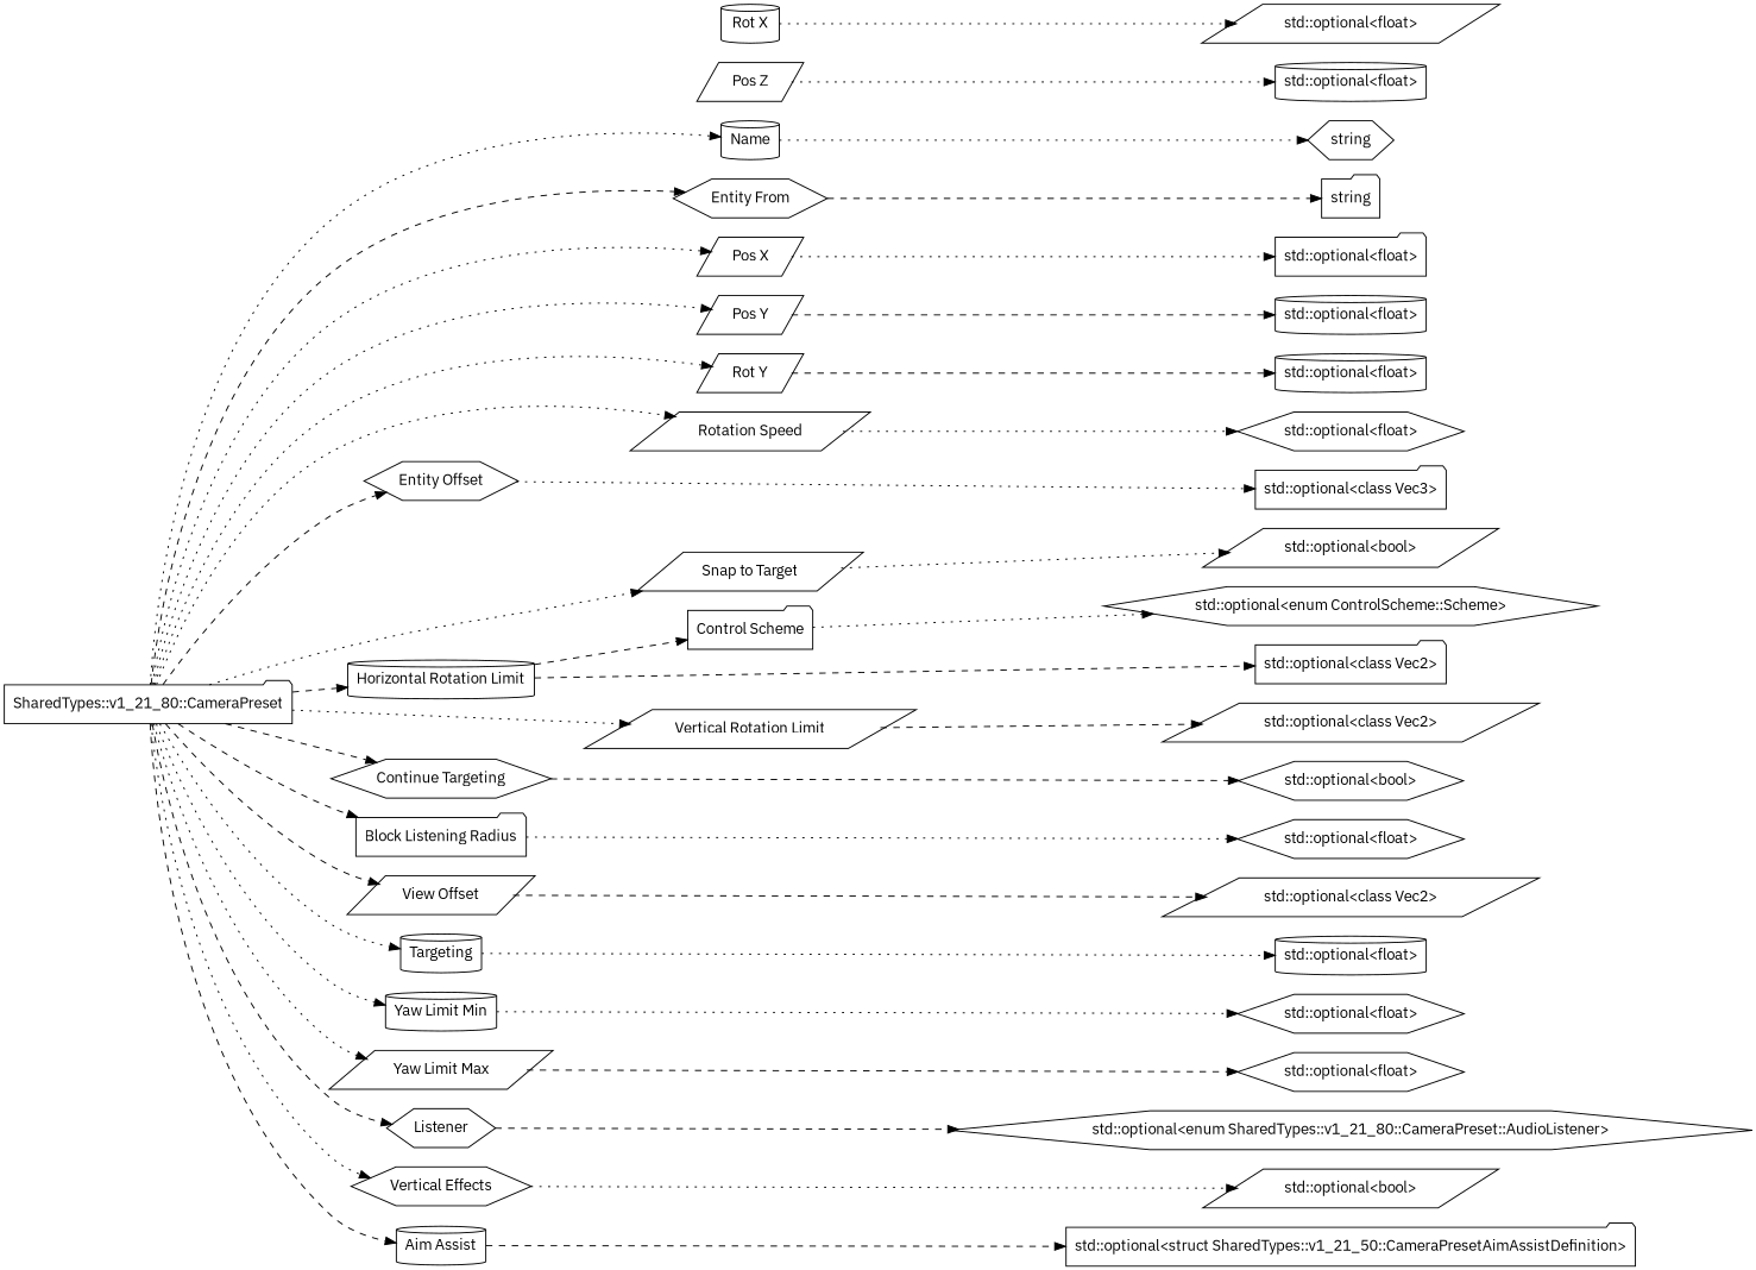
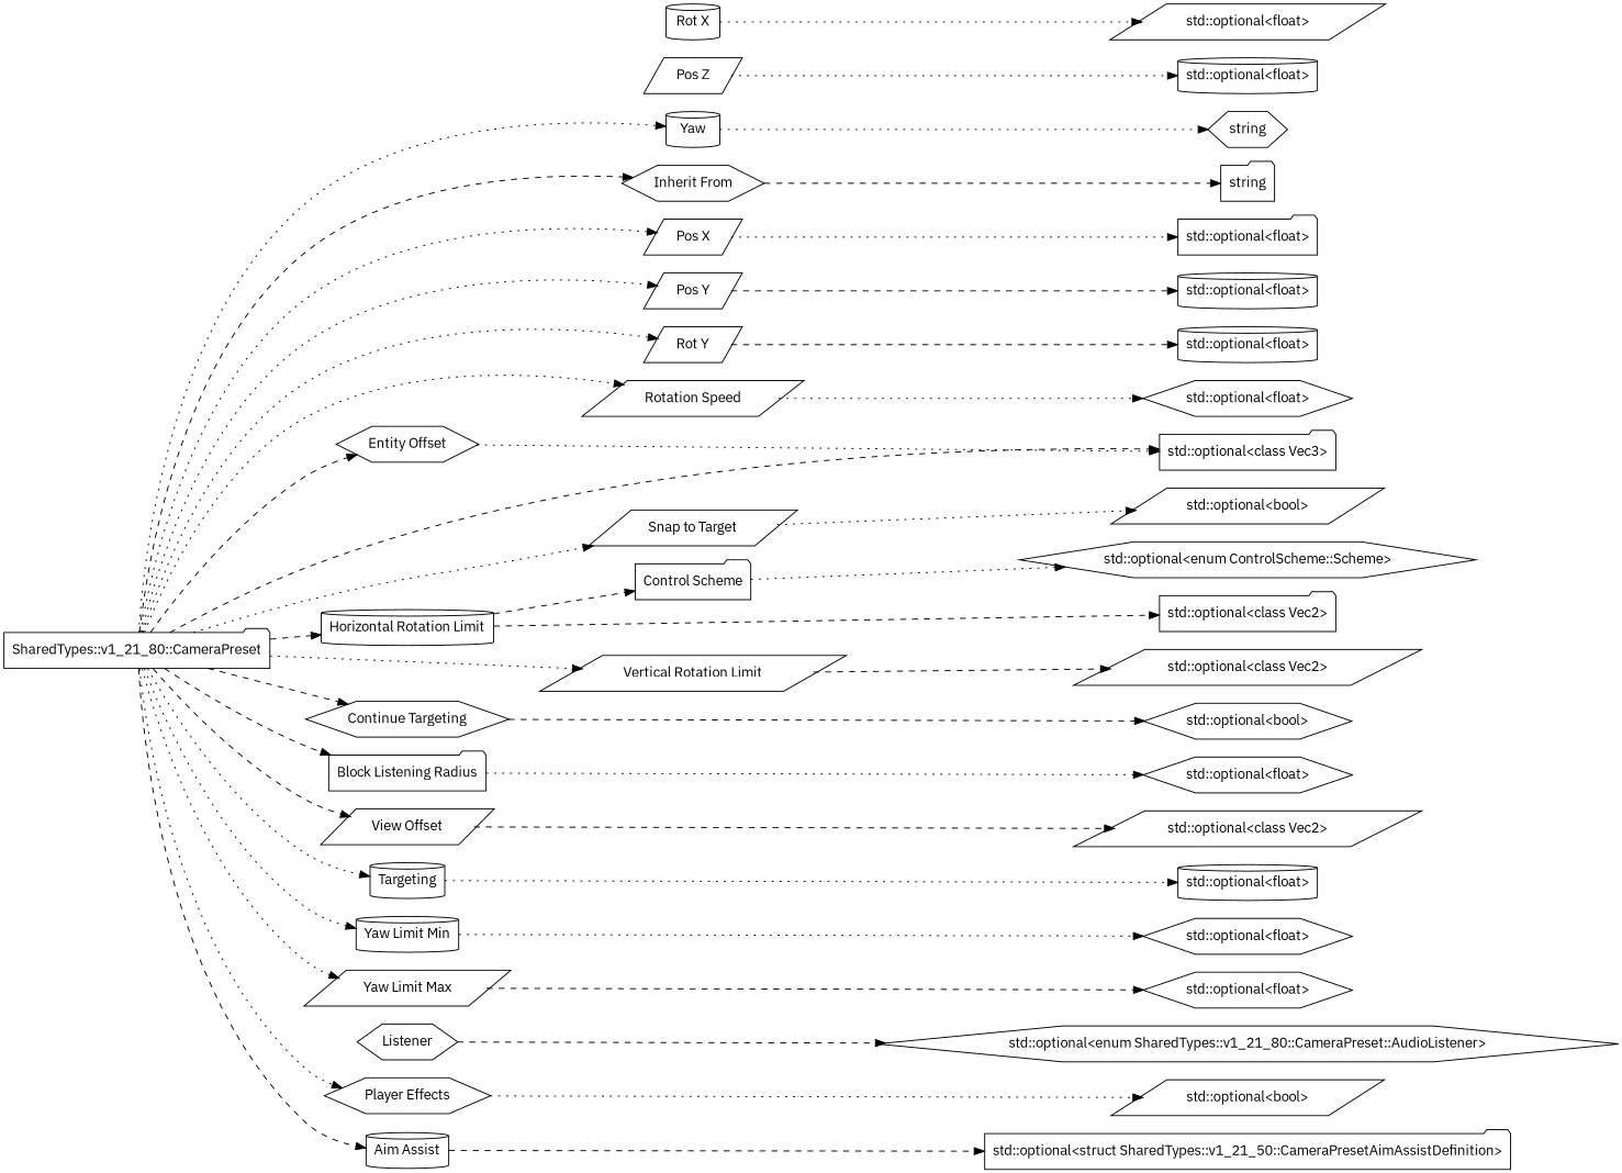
  digraph {
    fontname="IBM Plex Sans"
    rankdir=LR
    node [fontname="IBM Plex Sans" shape=parallelogram]
    edge [fontname="IBM Plex Sans" style=dotted]
    n1 [label=string shape=hexagon]
    n2 [label=string shape=folder]
    n3 [label="std::optional<float>" shape=folder]
    n4 [label="std::optional<float>" shape=cylinder]
    n5 [label="std::optional<float>" shape=cylinder]
    n6 [label="std::optional<float>"]
    n7 [label="std::optional<float>" shape=cylinder]
    n8 [label="std::optional<float>" shape=hexagon]
    n9 [label="std::optional<bool>"]
    n10 [label="std::optional<class Vec2>" shape=folder]
    n11 [label="std::optional<class Vec2>"]
    n12 [label="std::optional<bool>" shape=hexagon]
    n13 [label="std::optional<float>" shape=hexagon]
    n14 [label="std::optional<class Vec2>"]
    n15 [label="std::optional<class Vec3>" shape=folder]
    n16 [label="std::optional<float>" shape=cylinder]
    n17 [label="std::optional<float>" shape=hexagon]
    n18 [label="std::optional<float>" shape=hexagon]
    n19 [label="std::optional<enum SharedTypes::v1_21_80::CameraPreset::AudioListener>" shape=hexagon]
    n20 [label="std::optional<bool>"]
    n21 [label="std::optional<struct SharedTypes::v1_21_50::CameraPresetAimAssistDefinition>" shape=folder]
    n22 [label="std::optional<enum ControlScheme::Scheme>" shape=hexagon]
    n23 [label="SharedTypes::v1_21_80::CameraPreset" shape=folder]
-   n24 [label=Name shape=cylinder]
-   n25 [label="Entity From" shape=hexagon]
+   n24 [label=Yaw shape=cylinder]
+   n25 [label="Inherit From" shape=hexagon]
    n26 [label="Pos X"]
    n27 [label="Pos Y"]
    n28 [label="Rot Y"]
    n29 [label="Rotation Speed"]
    n30 [label="Snap to Target"]
    n31 [label="Horizontal Rotation Limit" shape=cylinder]
    n32 [label="Vertical Rotation Limit"]
    n33 [label="Continue Targeting" shape=hexagon]
    n34 [label="Block Listening Radius" shape=folder]
    n35 [label="View Offset"]
    n36 [label="Entity Offset" shape=hexagon]
    n37 [label=Targeting shape=cylinder]
    n38 [label="Yaw Limit Min" shape=cylinder]
    n39 [label="Yaw Limit Max"]
    n40 [label=Listener shape=hexagon]
-   n41 [label="Vertical Effects" shape=hexagon]
+   n41 [label="Player Effects" shape=hexagon]
    n42 [label="Aim Assist" shape=cylinder]
    n43 [label="Pos Z"]
    n44 [label="Rot X" shape=cylinder]
    n45 [label="Control Scheme" shape=folder]
    subgraph sub_1 {
      rank=max
      n1
      n2
      n3
      n4
      n5
      n6
      n7
      n8
      n9
      n10
      n11
      n12
      n13
      n14
      n15
      n16
      n17
      n18
      n19
      n20
      n21
      n22
    }
    n23 -> n24
    n23 -> n25 [style=dashed]
    n23 -> n26
    n23 -> n27
    n23 -> n28
    n23 -> n29
    n23 -> n30
    n23 -> n31 [style=dashed]
    n23 -> n32
    n23 -> n33 [style=dashed]
    n23 -> n34 [style=dashed]
    n23 -> n35 [style=dashed]
    n23 -> n36 [style=dashed]
    n23 -> n37
    n23 -> n38
    n23 -> n39
-   n23 -> n40 [style=dashed]
+   n23 -> n15 [style=dashed]
    n23 -> n41
    n23 -> n42 [style=dashed]
    n24 -> n1
    n25 -> n2 [style=dashed]
    n26 -> n3
    n27 -> n4 [style=dashed]
    n28 -> n7 [style=dashed]
    n29 -> n8
    n30 -> n9
    n31 -> n10 [style=dashed]
    n31 -> n45 [style=dashed]
    n32 -> n11 [style=dashed]
    n33 -> n12 [style=dashed]
    n34 -> n13
    n35 -> n14 [style=dashed]
    n36 -> n15
    n37 -> n16
    n38 -> n17
    n39 -> n18 [style=dashed]
    n40 -> n19 [style=dashed]
    n41 -> n20
    n42 -> n21 [style=dashed]
    n43 -> n5
    n44 -> n6
    n45 -> n22
  }
